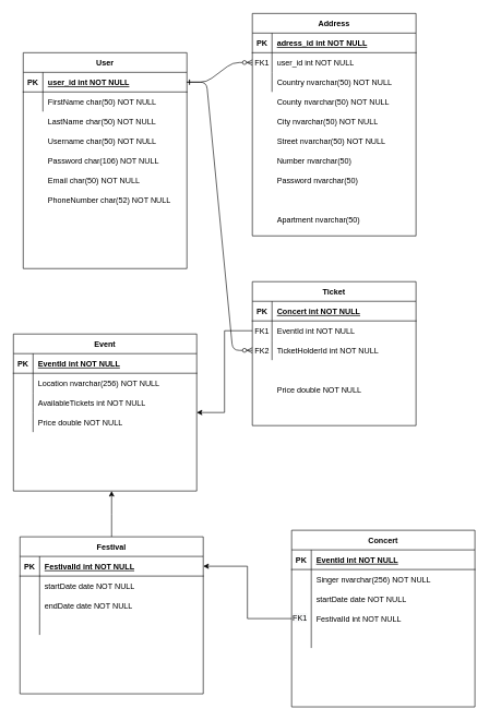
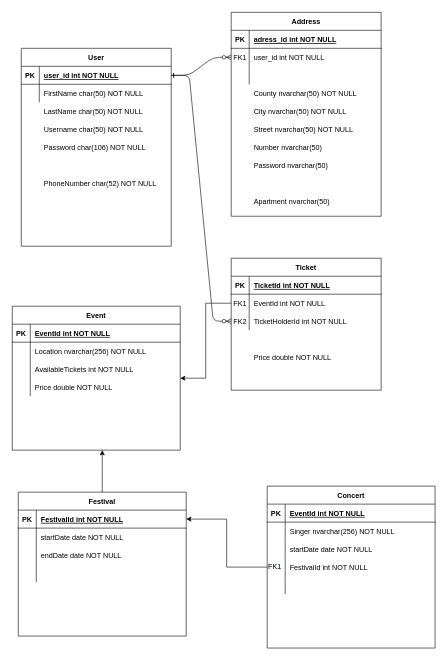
  <mxCell id="0" />
  <mxCell id="1" parent="0" />
  <mxCell id="2" value="" style="edgeStyle=entityRelationEdgeStyle;endArrow=ERzeroToMany;startArrow=ERone;endFill=1;startFill=0;" parent="1" source="27" target="8" edge="1"><mxGeometry width="100" height="100" relative="1" as="geometry"><mxPoint x="335" y="730" as="sourcePoint" /><mxPoint x="435" y="630" as="targetPoint" /></mxGeometry></mxCell>
  <mxCell id="3" value="" style="edgeStyle=entityRelationEdgeStyle;endArrow=ERzeroToMany;startArrow=ERone;endFill=1;startFill=0;exitX=1;exitY=0.5;exitDx=0;exitDy=0;" parent="1" source="27" target="21" edge="1"><mxGeometry width="100" height="100" relative="1" as="geometry"><mxPoint x="395" y="190" as="sourcePoint" /><mxPoint x="455" y="215" as="targetPoint" /></mxGeometry></mxCell>
  <mxCell id="4" value="Address" style="shape=table;startSize=30;container=1;collapsible=1;childLayout=tableLayout;fixedRows=1;rowLines=0;fontStyle=1;align=center;resizeLast=1;" parent="1" vertex="1"><mxGeometry x="385" y="20" width="250" height="340" as="geometry" /></mxCell>
  <mxCell id="5" value="" style="shape=partialRectangle;collapsible=0;dropTarget=0;pointerEvents=0;fillColor=none;points=[[0,0.5],[1,0.5]];portConstraint=eastwest;top=0;left=0;right=0;bottom=1;" parent="4" vertex="1"><mxGeometry y="30" width="250" height="30" as="geometry" /></mxCell>
  <mxCell id="6" value="PK" style="shape=partialRectangle;overflow=hidden;connectable=0;fillColor=none;top=0;left=0;bottom=0;right=0;fontStyle=1;" parent="5" vertex="1"><mxGeometry width="30" height="30" as="geometry" /></mxCell>
  <mxCell id="7" value="adress_id int NOT NULL " style="shape=partialRectangle;overflow=hidden;connectable=0;fillColor=none;top=0;left=0;bottom=0;right=0;align=left;spacingLeft=6;fontStyle=5;" parent="5" vertex="1"><mxGeometry x="30" width="220" height="30" as="geometry" /></mxCell>
  <mxCell id="8" value="" style="shape=partialRectangle;collapsible=0;dropTarget=0;pointerEvents=0;fillColor=none;points=[[0,0.5],[1,0.5]];portConstraint=eastwest;top=0;left=0;right=0;bottom=0;" parent="4" vertex="1"><mxGeometry y="60" width="250" height="30" as="geometry" /></mxCell>
  <mxCell id="9" value="FK1" style="shape=partialRectangle;overflow=hidden;connectable=0;fillColor=none;top=0;left=0;bottom=0;right=0;" parent="8" vertex="1"><mxGeometry width="30" height="30" as="geometry" /></mxCell>
  <mxCell id="10" value="user_id int NOT NULL" style="shape=partialRectangle;overflow=hidden;connectable=0;fillColor=none;top=0;left=0;bottom=0;right=0;align=left;spacingLeft=6;" parent="8" vertex="1"><mxGeometry x="30" width="220" height="30" as="geometry" /></mxCell>
  <mxCell id="11" value="" style="shape=partialRectangle;collapsible=0;dropTarget=0;pointerEvents=0;fillColor=none;points=[[0,0.5],[1,0.5]];portConstraint=eastwest;top=0;left=0;right=0;bottom=0;" parent="4" vertex="1"><mxGeometry y="90" width="250" height="30" as="geometry" /></mxCell>
  <mxCell id="12" value="" style="shape=partialRectangle;overflow=hidden;connectable=0;fillColor=none;top=0;left=0;bottom=0;right=0;" parent="11" vertex="1"><mxGeometry width="30" height="30" as="geometry" /></mxCell>
  <mxCell id="13" value="" style="shape=partialRectangle;overflow=hidden;connectable=0;fillColor=none;top=0;left=0;bottom=0;right=0;align=left;spacingLeft=6;" parent="11" vertex="1"><mxGeometry x="30" width="220" height="30" as="geometry" /></mxCell>
  <mxCell id="14" value="Ticket" style="shape=table;startSize=30;container=1;collapsible=1;childLayout=tableLayout;fixedRows=1;rowLines=0;fontStyle=1;align=center;resizeLast=1;" parent="1" vertex="1"><mxGeometry x="385" y="430" width="250" height="220" as="geometry" /></mxCell>
  <mxCell id="15" value="" style="shape=partialRectangle;collapsible=0;dropTarget=0;pointerEvents=0;fillColor=none;points=[[0,0.5],[1,0.5]];portConstraint=eastwest;top=0;left=0;right=0;bottom=1;" parent="14" vertex="1"><mxGeometry y="30" width="250" height="30" as="geometry" /></mxCell>
  <mxCell id="16" value="PK" style="shape=partialRectangle;overflow=hidden;connectable=0;fillColor=none;top=0;left=0;bottom=0;right=0;fontStyle=1;" parent="15" vertex="1"><mxGeometry width="30" height="30" as="geometry" /></mxCell>
- <mxCell id="17" value="Concert int NOT NULL " style="shape=partialRectangle;overflow=hidden;connectable=0;fillColor=none;top=0;left=0;bottom=0;right=0;align=left;spacingLeft=6;fontStyle=5;" parent="15" vertex="1"><mxGeometry x="30" width="220" height="30" as="geometry" /></mxCell>
+ <mxCell id="17" value="TicketId int NOT NULL " style="shape=partialRectangle;overflow=hidden;connectable=0;fillColor=none;top=0;left=0;bottom=0;right=0;align=left;spacingLeft=6;fontStyle=5;" parent="15" vertex="1"><mxGeometry x="30" width="220" height="30" as="geometry" /></mxCell>
  <mxCell id="18" value="" style="shape=partialRectangle;collapsible=0;dropTarget=0;pointerEvents=0;fillColor=none;points=[[0,0.5],[1,0.5]];portConstraint=eastwest;top=0;left=0;right=0;bottom=0;" vertex="1" parent="14"><mxGeometry y="60" width="250" height="30" as="geometry" /></mxCell>
  <mxCell id="19" value="FK1" style="shape=partialRectangle;overflow=hidden;connectable=0;fillColor=none;top=0;left=0;bottom=0;right=0;" vertex="1" parent="18"><mxGeometry width="30" height="30" as="geometry" /></mxCell>
  <mxCell id="20" value="EventId int NOT NULL" style="shape=partialRectangle;overflow=hidden;connectable=0;fillColor=none;top=0;left=0;bottom=0;right=0;align=left;spacingLeft=6;" vertex="1" parent="18"><mxGeometry x="30" width="220" height="30" as="geometry" /></mxCell>
  <mxCell id="21" value="" style="shape=partialRectangle;collapsible=0;dropTarget=0;pointerEvents=0;fillColor=none;points=[[0,0.5],[1,0.5]];portConstraint=eastwest;top=0;left=0;right=0;bottom=0;" parent="14" vertex="1"><mxGeometry y="90" width="250" height="30" as="geometry" /></mxCell>
  <mxCell id="22" value="FK2" style="shape=partialRectangle;overflow=hidden;connectable=0;fillColor=none;top=0;left=0;bottom=0;right=0;" parent="21" vertex="1"><mxGeometry width="30" height="30" as="geometry" /></mxCell>
  <mxCell id="23" value="TicketHolderId int NOT NULL" style="shape=partialRectangle;overflow=hidden;connectable=0;fillColor=none;top=0;left=0;bottom=0;right=0;align=left;spacingLeft=6;" parent="21" vertex="1"><mxGeometry x="30" width="220" height="30" as="geometry" /></mxCell>
  <mxCell id="24" value="" style="shape=partialRectangle;collapsible=0;dropTarget=0;pointerEvents=0;fillColor=none;points=[[0,0.5],[1,0.5]];portConstraint=eastwest;top=0;left=0;right=0;bottom=0;" parent="14" vertex="1"><mxGeometry y="120" width="250" height="30" as="geometry" /></mxCell>
  <mxCell id="25" value="" style="shape=partialRectangle;overflow=hidden;connectable=0;fillColor=none;top=0;left=0;bottom=0;right=0;" parent="24" vertex="1"><mxGeometry width="30" height="30" as="geometry" /></mxCell>
  <mxCell id="26" value="User" style="shape=table;startSize=30;container=1;collapsible=1;childLayout=tableLayout;fixedRows=1;rowLines=0;fontStyle=1;align=center;resizeLast=1;" parent="1" vertex="1"><mxGeometry x="35" y="80" width="250" height="330" as="geometry" /></mxCell>
  <mxCell id="27" value="" style="shape=partialRectangle;collapsible=0;dropTarget=0;pointerEvents=0;fillColor=none;points=[[0,0.5],[1,0.5]];portConstraint=eastwest;top=0;left=0;right=0;bottom=1;" parent="26" vertex="1"><mxGeometry y="30" width="250" height="30" as="geometry" /></mxCell>
  <mxCell id="28" value="PK" style="shape=partialRectangle;overflow=hidden;connectable=0;fillColor=none;top=0;left=0;bottom=0;right=0;fontStyle=1;" parent="27" vertex="1"><mxGeometry width="30" height="30" as="geometry" /></mxCell>
  <mxCell id="29" value="user_id int NOT NULL " style="shape=partialRectangle;overflow=hidden;connectable=0;fillColor=none;top=0;left=0;bottom=0;right=0;align=left;spacingLeft=6;fontStyle=5;" parent="27" vertex="1"><mxGeometry x="30" width="220" height="30" as="geometry" /></mxCell>
  <mxCell id="30" value="" style="shape=partialRectangle;collapsible=0;dropTarget=0;pointerEvents=0;fillColor=none;points=[[0,0.5],[1,0.5]];portConstraint=eastwest;top=0;left=0;right=0;bottom=0;" parent="26" vertex="1"><mxGeometry y="60" width="250" height="30" as="geometry" /></mxCell>
  <mxCell id="31" value="" style="shape=partialRectangle;overflow=hidden;connectable=0;fillColor=none;top=0;left=0;bottom=0;right=0;" parent="30" vertex="1"><mxGeometry width="30" height="30" as="geometry" /></mxCell>
  <mxCell id="32" value="FirstName char(50) NOT NULL" style="shape=partialRectangle;overflow=hidden;connectable=0;fillColor=none;top=0;left=0;bottom=0;right=0;align=left;spacingLeft=6;" parent="30" vertex="1"><mxGeometry x="30" width="220" height="30" as="geometry" /></mxCell>
  <mxCell id="33" value="LastName char(50) NOT NULL" style="shape=partialRectangle;overflow=hidden;connectable=0;fillColor=none;top=0;left=0;bottom=0;right=0;align=left;spacingLeft=6;" parent="1" vertex="1"><mxGeometry x="65" y="170" width="220" height="30" as="geometry" /></mxCell>
  <mxCell id="34" value="Username char(50) NOT NULL" style="shape=partialRectangle;overflow=hidden;connectable=0;fillColor=none;top=0;left=0;bottom=0;right=0;align=left;spacingLeft=6;" parent="1" vertex="1"><mxGeometry x="65" y="200" width="220" height="30" as="geometry" /></mxCell>
  <mxCell id="35" value="Password char(106) NOT NULL" style="shape=partialRectangle;overflow=hidden;connectable=0;fillColor=none;top=0;left=0;bottom=0;right=0;align=left;spacingLeft=6;" parent="1" vertex="1"><mxGeometry x="65" y="230" width="220" height="30" as="geometry" /></mxCell>
- <mxCell id="36" value="Email char(50) NOT NULL" style="shape=partialRectangle;overflow=hidden;connectable=0;fillColor=none;top=0;left=0;bottom=0;right=0;align=left;spacingLeft=6;" parent="1" vertex="1"><mxGeometry x="65" y="260" width="220" height="30" as="geometry" /></mxCell>
  <mxCell id="37" value="PhoneNumber char(52) NOT NULL" style="shape=partialRectangle;overflow=hidden;connectable=0;fillColor=none;top=0;left=0;bottom=0;right=0;align=left;spacingLeft=6;" parent="1" vertex="1"><mxGeometry x="65" y="290" width="220" height="30" as="geometry" /></mxCell>
- <mxCell id="38" value="Country nvarchar(50) NOT NULL" style="shape=partialRectangle;overflow=hidden;connectable=0;fillColor=none;top=0;left=0;bottom=0;right=0;align=left;spacingLeft=6;" parent="1" vertex="1"><mxGeometry x="415" y="110" width="220" height="30" as="geometry" /></mxCell>
  <mxCell id="39" value="County nvarchar(50) NOT NULL" style="shape=partialRectangle;overflow=hidden;connectable=0;fillColor=none;top=0;left=0;bottom=0;right=0;align=left;spacingLeft=6;" parent="1" vertex="1"><mxGeometry x="415" y="140" width="220" height="30" as="geometry" /></mxCell>
  <mxCell id="40" value="City nvarchar(50) NOT NULL" style="shape=partialRectangle;overflow=hidden;connectable=0;fillColor=none;top=0;left=0;bottom=0;right=0;align=left;spacingLeft=6;" parent="1" vertex="1"><mxGeometry x="415" y="170" width="220" height="30" as="geometry" /></mxCell>
  <mxCell id="41" value="Street nvarchar(50) NOT NULL" style="shape=partialRectangle;overflow=hidden;connectable=0;fillColor=none;top=0;left=0;bottom=0;right=0;align=left;spacingLeft=6;" parent="1" vertex="1"><mxGeometry x="415" y="200" width="220" height="30" as="geometry" /></mxCell>
  <mxCell id="42" value="Number nvarchar(50) " style="shape=partialRectangle;overflow=hidden;connectable=0;fillColor=none;top=0;left=0;bottom=0;right=0;align=left;spacingLeft=6;" parent="1" vertex="1"><mxGeometry x="415" y="230" width="220" height="30" as="geometry" /></mxCell>
  <mxCell id="43" value="Password nvarchar(50) " style="shape=partialRectangle;overflow=hidden;connectable=0;fillColor=none;top=0;left=0;bottom=0;right=0;align=left;spacingLeft=6;" parent="1" vertex="1"><mxGeometry x="415" y="260" width="220" height="30" as="geometry" /></mxCell>
  <mxCell id="44" value="Apartment nvarchar(50)  " style="shape=partialRectangle;overflow=hidden;connectable=0;fillColor=none;top=0;left=0;bottom=0;right=0;align=left;spacingLeft=6;" parent="1" vertex="1"><mxGeometry x="415" y="320" width="220" height="30" as="geometry" /></mxCell>
  <mxCell id="45" value="Price double NOT NULL" style="shape=partialRectangle;overflow=hidden;connectable=0;fillColor=none;top=0;left=0;bottom=0;right=0;align=left;spacingLeft=6;" parent="1" vertex="1"><mxGeometry x="415" y="580" width="220" height="30" as="geometry" /></mxCell>
  <mxCell id="46" value="Event" style="shape=table;startSize=30;container=1;collapsible=1;childLayout=tableLayout;fixedRows=1;rowLines=0;fontStyle=1;align=center;resizeLast=1;" parent="1" vertex="1"><mxGeometry x="20" y="510" width="280" height="240" as="geometry" /></mxCell>
  <mxCell id="47" value="" style="shape=partialRectangle;collapsible=0;dropTarget=0;pointerEvents=0;fillColor=none;points=[[0,0.5],[1,0.5]];portConstraint=eastwest;top=0;left=0;right=0;bottom=1;" parent="46" vertex="1"><mxGeometry y="30" width="280" height="30" as="geometry" /></mxCell>
  <mxCell id="48" value="PK" style="shape=partialRectangle;overflow=hidden;connectable=0;fillColor=none;top=0;left=0;bottom=0;right=0;fontStyle=1;" parent="47" vertex="1"><mxGeometry width="30" height="30" as="geometry" /></mxCell>
  <mxCell id="49" value="EventId int NOT NULL " style="shape=partialRectangle;overflow=hidden;connectable=0;fillColor=none;top=0;left=0;bottom=0;right=0;align=left;spacingLeft=6;fontStyle=5;" parent="47" vertex="1"><mxGeometry x="30" width="250" height="30" as="geometry" /></mxCell>
  <mxCell id="50" value="" style="shape=partialRectangle;collapsible=0;dropTarget=0;pointerEvents=0;fillColor=none;points=[[0,0.5],[1,0.5]];portConstraint=eastwest;top=0;left=0;right=0;bottom=0;" parent="46" vertex="1"><mxGeometry y="60" width="280" height="30" as="geometry" /></mxCell>
  <mxCell id="51" value="" style="shape=partialRectangle;overflow=hidden;connectable=0;fillColor=none;top=0;left=0;bottom=0;right=0;" parent="50" vertex="1"><mxGeometry width="30" height="30" as="geometry" /></mxCell>
  <mxCell id="52" value="Location nvarchar(256) NOT NULL" style="shape=partialRectangle;overflow=hidden;connectable=0;fillColor=none;top=0;left=0;bottom=0;right=0;align=left;spacingLeft=6;" parent="50" vertex="1"><mxGeometry x="30" width="250" height="30" as="geometry" /></mxCell>
  <mxCell id="53" value="" style="shape=partialRectangle;collapsible=0;dropTarget=0;pointerEvents=0;fillColor=none;points=[[0,0.5],[1,0.5]];portConstraint=eastwest;top=0;left=0;right=0;bottom=0;" vertex="1" parent="46"><mxGeometry y="90" width="280" height="30" as="geometry" /></mxCell>
  <mxCell id="54" value="" style="shape=partialRectangle;overflow=hidden;connectable=0;fillColor=none;top=0;left=0;bottom=0;right=0;" vertex="1" parent="53"><mxGeometry width="30" height="30" as="geometry" /></mxCell>
  <mxCell id="55" value="AvailableTickets int NOT NULL" style="shape=partialRectangle;overflow=hidden;connectable=0;fillColor=none;top=0;left=0;bottom=0;right=0;align=left;spacingLeft=6;" vertex="1" parent="53"><mxGeometry x="30" width="250" height="30" as="geometry" /></mxCell>
  <mxCell id="56" value="" style="shape=partialRectangle;collapsible=0;dropTarget=0;pointerEvents=0;fillColor=none;points=[[0,0.5],[1,0.5]];portConstraint=eastwest;top=0;left=0;right=0;bottom=0;" parent="46" vertex="1"><mxGeometry y="120" width="280" height="30" as="geometry" /></mxCell>
  <mxCell id="57" value="" style="shape=partialRectangle;overflow=hidden;connectable=0;fillColor=none;top=0;left=0;bottom=0;right=0;" parent="56" vertex="1"><mxGeometry width="30" height="30" as="geometry" /></mxCell>
  <mxCell id="58" value="Price double NOT NULL" style="shape=partialRectangle;overflow=hidden;connectable=0;fillColor=none;top=0;left=0;bottom=0;right=0;align=left;spacingLeft=6;" parent="56" vertex="1"><mxGeometry x="30" width="250" height="30" as="geometry" /></mxCell>
  <mxCell id="59" style="edgeStyle=orthogonalEdgeStyle;rounded=0;orthogonalLoop=1;jettySize=auto;html=1;exitX=0;exitY=0.5;exitDx=0;exitDy=0;" edge="1" parent="1" source="18" target="46"><mxGeometry relative="1" as="geometry" /></mxCell>
  <mxCell id="60" style="edgeStyle=orthogonalEdgeStyle;rounded=0;orthogonalLoop=1;jettySize=auto;html=1;exitX=0.5;exitY=0;exitDx=0;exitDy=0;" edge="1" parent="1" source="61"><mxGeometry relative="1" as="geometry"><mxPoint x="170" y="750" as="targetPoint" /></mxGeometry></mxCell>
  <mxCell id="61" value="Festival" style="shape=table;startSize=30;container=1;collapsible=1;childLayout=tableLayout;fixedRows=1;rowLines=0;fontStyle=1;align=center;resizeLast=1;" vertex="1" parent="1"><mxGeometry x="30" y="820" width="280" height="240" as="geometry" /></mxCell>
  <mxCell id="62" value="" style="shape=partialRectangle;collapsible=0;dropTarget=0;pointerEvents=0;fillColor=none;points=[[0,0.5],[1,0.5]];portConstraint=eastwest;top=0;left=0;right=0;bottom=1;" vertex="1" parent="61"><mxGeometry y="30" width="280" height="30" as="geometry" /></mxCell>
  <mxCell id="63" value="PK" style="shape=partialRectangle;overflow=hidden;connectable=0;fillColor=none;top=0;left=0;bottom=0;right=0;fontStyle=1;" vertex="1" parent="62"><mxGeometry width="30" height="30" as="geometry" /></mxCell>
  <mxCell id="64" value="FestivalId int NOT NULL " style="shape=partialRectangle;overflow=hidden;connectable=0;fillColor=none;top=0;left=0;bottom=0;right=0;align=left;spacingLeft=6;fontStyle=5;" vertex="1" parent="62"><mxGeometry x="30" width="250" height="30" as="geometry" /></mxCell>
  <mxCell id="65" value="" style="shape=partialRectangle;collapsible=0;dropTarget=0;pointerEvents=0;fillColor=none;points=[[0,0.5],[1,0.5]];portConstraint=eastwest;top=0;left=0;right=0;bottom=0;" vertex="1" parent="61"><mxGeometry y="60" width="280" height="30" as="geometry" /></mxCell>
  <mxCell id="66" value="" style="shape=partialRectangle;overflow=hidden;connectable=0;fillColor=none;top=0;left=0;bottom=0;right=0;" vertex="1" parent="65"><mxGeometry width="30" height="30" as="geometry" /></mxCell>
  <mxCell id="67" value="startDate date NOT NULL" style="shape=partialRectangle;overflow=hidden;connectable=0;fillColor=none;top=0;left=0;bottom=0;right=0;align=left;spacingLeft=6;" vertex="1" parent="65"><mxGeometry x="30" width="250" height="30" as="geometry" /></mxCell>
  <mxCell id="68" value="" style="shape=partialRectangle;collapsible=0;dropTarget=0;pointerEvents=0;fillColor=none;points=[[0,0.5],[1,0.5]];portConstraint=eastwest;top=0;left=0;right=0;bottom=0;" vertex="1" parent="61"><mxGeometry y="90" width="280" height="30" as="geometry" /></mxCell>
  <mxCell id="69" value="" style="shape=partialRectangle;overflow=hidden;connectable=0;fillColor=none;top=0;left=0;bottom=0;right=0;" vertex="1" parent="68"><mxGeometry width="30" height="30" as="geometry" /></mxCell>
  <mxCell id="70" value="endDate date NOT NULL" style="shape=partialRectangle;overflow=hidden;connectable=0;fillColor=none;top=0;left=0;bottom=0;right=0;align=left;spacingLeft=6;" vertex="1" parent="68"><mxGeometry x="30" width="250" height="30" as="geometry" /></mxCell>
  <mxCell id="71" value="" style="shape=partialRectangle;collapsible=0;dropTarget=0;pointerEvents=0;fillColor=none;points=[[0,0.5],[1,0.5]];portConstraint=eastwest;top=0;left=0;right=0;bottom=0;" vertex="1" parent="61"><mxGeometry y="120" width="280" height="30" as="geometry" /></mxCell>
  <mxCell id="72" value="" style="shape=partialRectangle;overflow=hidden;connectable=0;fillColor=none;top=0;left=0;bottom=0;right=0;" vertex="1" parent="71"><mxGeometry width="30" height="30" as="geometry" /></mxCell>
  <mxCell id="73" value="" style="shape=partialRectangle;overflow=hidden;connectable=0;fillColor=none;top=0;left=0;bottom=0;right=0;align=left;spacingLeft=6;" vertex="1" parent="71"><mxGeometry x="30" width="250" height="30" as="geometry" /></mxCell>
  <mxCell id="74" value="Concert" style="shape=table;startSize=30;container=1;collapsible=1;childLayout=tableLayout;fixedRows=1;rowLines=0;fontStyle=1;align=center;resizeLast=1;" vertex="1" parent="1"><mxGeometry x="445" y="810" width="280" height="270" as="geometry" /></mxCell>
  <mxCell id="75" value="" style="shape=partialRectangle;collapsible=0;dropTarget=0;pointerEvents=0;fillColor=none;points=[[0,0.5],[1,0.5]];portConstraint=eastwest;top=0;left=0;right=0;bottom=1;" vertex="1" parent="74"><mxGeometry y="30" width="280" height="30" as="geometry" /></mxCell>
  <mxCell id="76" value="PK" style="shape=partialRectangle;overflow=hidden;connectable=0;fillColor=none;top=0;left=0;bottom=0;right=0;fontStyle=1;" vertex="1" parent="75"><mxGeometry width="30" height="30" as="geometry" /></mxCell>
  <mxCell id="77" value="EventId int NOT NULL " style="shape=partialRectangle;overflow=hidden;connectable=0;fillColor=none;top=0;left=0;bottom=0;right=0;align=left;spacingLeft=6;fontStyle=5;" vertex="1" parent="75"><mxGeometry x="30" width="250" height="30" as="geometry" /></mxCell>
  <mxCell id="78" value="" style="shape=partialRectangle;collapsible=0;dropTarget=0;pointerEvents=0;fillColor=none;points=[[0,0.5],[1,0.5]];portConstraint=eastwest;top=0;left=0;right=0;bottom=0;" vertex="1" parent="74"><mxGeometry y="60" width="280" height="30" as="geometry" /></mxCell>
  <mxCell id="79" value="" style="shape=partialRectangle;overflow=hidden;connectable=0;fillColor=none;top=0;left=0;bottom=0;right=0;" vertex="1" parent="78"><mxGeometry width="30" height="30" as="geometry" /></mxCell>
  <mxCell id="80" value="Singer nvarchar(256) NOT NULL" style="shape=partialRectangle;overflow=hidden;connectable=0;fillColor=none;top=0;left=0;bottom=0;right=0;align=left;spacingLeft=6;" vertex="1" parent="78"><mxGeometry x="30" width="250" height="30" as="geometry" /></mxCell>
  <mxCell id="81" value="" style="shape=partialRectangle;collapsible=0;dropTarget=0;pointerEvents=0;fillColor=none;points=[[0,0.5],[1,0.5]];portConstraint=eastwest;top=0;left=0;right=0;bottom=0;" vertex="1" parent="74"><mxGeometry y="90" width="280" height="30" as="geometry" /></mxCell>
  <mxCell id="82" value="" style="shape=partialRectangle;overflow=hidden;connectable=0;fillColor=none;top=0;left=0;bottom=0;right=0;" vertex="1" parent="81"><mxGeometry width="30" height="30" as="geometry" /></mxCell>
  <mxCell id="83" value="" style="shape=partialRectangle;overflow=hidden;connectable=0;fillColor=none;top=0;left=0;bottom=0;right=0;align=left;spacingLeft=6;" vertex="1" parent="81"><mxGeometry x="30" width="250" height="30" as="geometry" /></mxCell>
  <mxCell id="84" value="" style="shape=partialRectangle;collapsible=0;dropTarget=0;pointerEvents=0;fillColor=none;points=[[0,0.5],[1,0.5]];portConstraint=eastwest;top=0;left=0;right=0;bottom=0;" vertex="1" parent="74"><mxGeometry y="120" width="280" height="30" as="geometry" /></mxCell>
  <mxCell id="85" value="" style="shape=partialRectangle;overflow=hidden;connectable=0;fillColor=none;top=0;left=0;bottom=0;right=0;" vertex="1" parent="84"><mxGeometry width="30" height="30" as="geometry" /></mxCell>
  <mxCell id="86" value="FestivalId int NOT NULL" style="shape=partialRectangle;overflow=hidden;connectable=0;fillColor=none;top=0;left=0;bottom=0;right=0;align=left;spacingLeft=6;" vertex="1" parent="84"><mxGeometry x="30" width="250" height="30" as="geometry" /></mxCell>
  <mxCell id="87" value="" style="shape=partialRectangle;collapsible=0;dropTarget=0;pointerEvents=0;fillColor=none;points=[[0,0.5],[1,0.5]];portConstraint=eastwest;top=0;left=0;right=0;bottom=0;" vertex="1" parent="74"><mxGeometry y="150" width="280" height="30" as="geometry" /></mxCell>
  <mxCell id="88" value="" style="shape=partialRectangle;overflow=hidden;connectable=0;fillColor=none;top=0;left=0;bottom=0;right=0;" vertex="1" parent="87"><mxGeometry width="30" height="30" as="geometry" /></mxCell>
  <mxCell id="89" value="" style="shape=partialRectangle;overflow=hidden;connectable=0;fillColor=none;top=0;left=0;bottom=0;right=0;align=left;spacingLeft=6;" vertex="1" parent="87"><mxGeometry x="30" width="250" height="30" as="geometry" /></mxCell>
  <mxCell id="90" style="edgeStyle=orthogonalEdgeStyle;rounded=0;orthogonalLoop=1;jettySize=auto;html=1;exitX=0;exitY=0.5;exitDx=0;exitDy=0;entryX=1;entryY=0.5;entryDx=0;entryDy=0;" edge="1" parent="1" source="91" target="62"><mxGeometry relative="1" as="geometry" /></mxCell>
  <mxCell id="91" value="&lt;span style=&quot;color: rgb(0, 0, 0); font-family: helvetica; font-size: 12px; font-style: normal; font-weight: 400; letter-spacing: normal; text-align: center; text-indent: 0px; text-transform: none; word-spacing: 0px; background-color: rgb(248, 249, 250); display: inline; float: none;&quot;&gt;FK1&lt;/span&gt;" style="text;whiteSpace=wrap;html=1;" vertex="1" parent="1"><mxGeometry x="445" y="930" width="50" height="30" as="geometry" /></mxCell>
  <mxCell id="92" value="startDate date NOT NULL" style="shape=partialRectangle;overflow=hidden;connectable=0;fillColor=none;top=0;left=0;bottom=0;right=0;align=left;spacingLeft=6;" vertex="1" parent="1"><mxGeometry x="475" y="900" width="250" height="30" as="geometry" /></mxCell>
